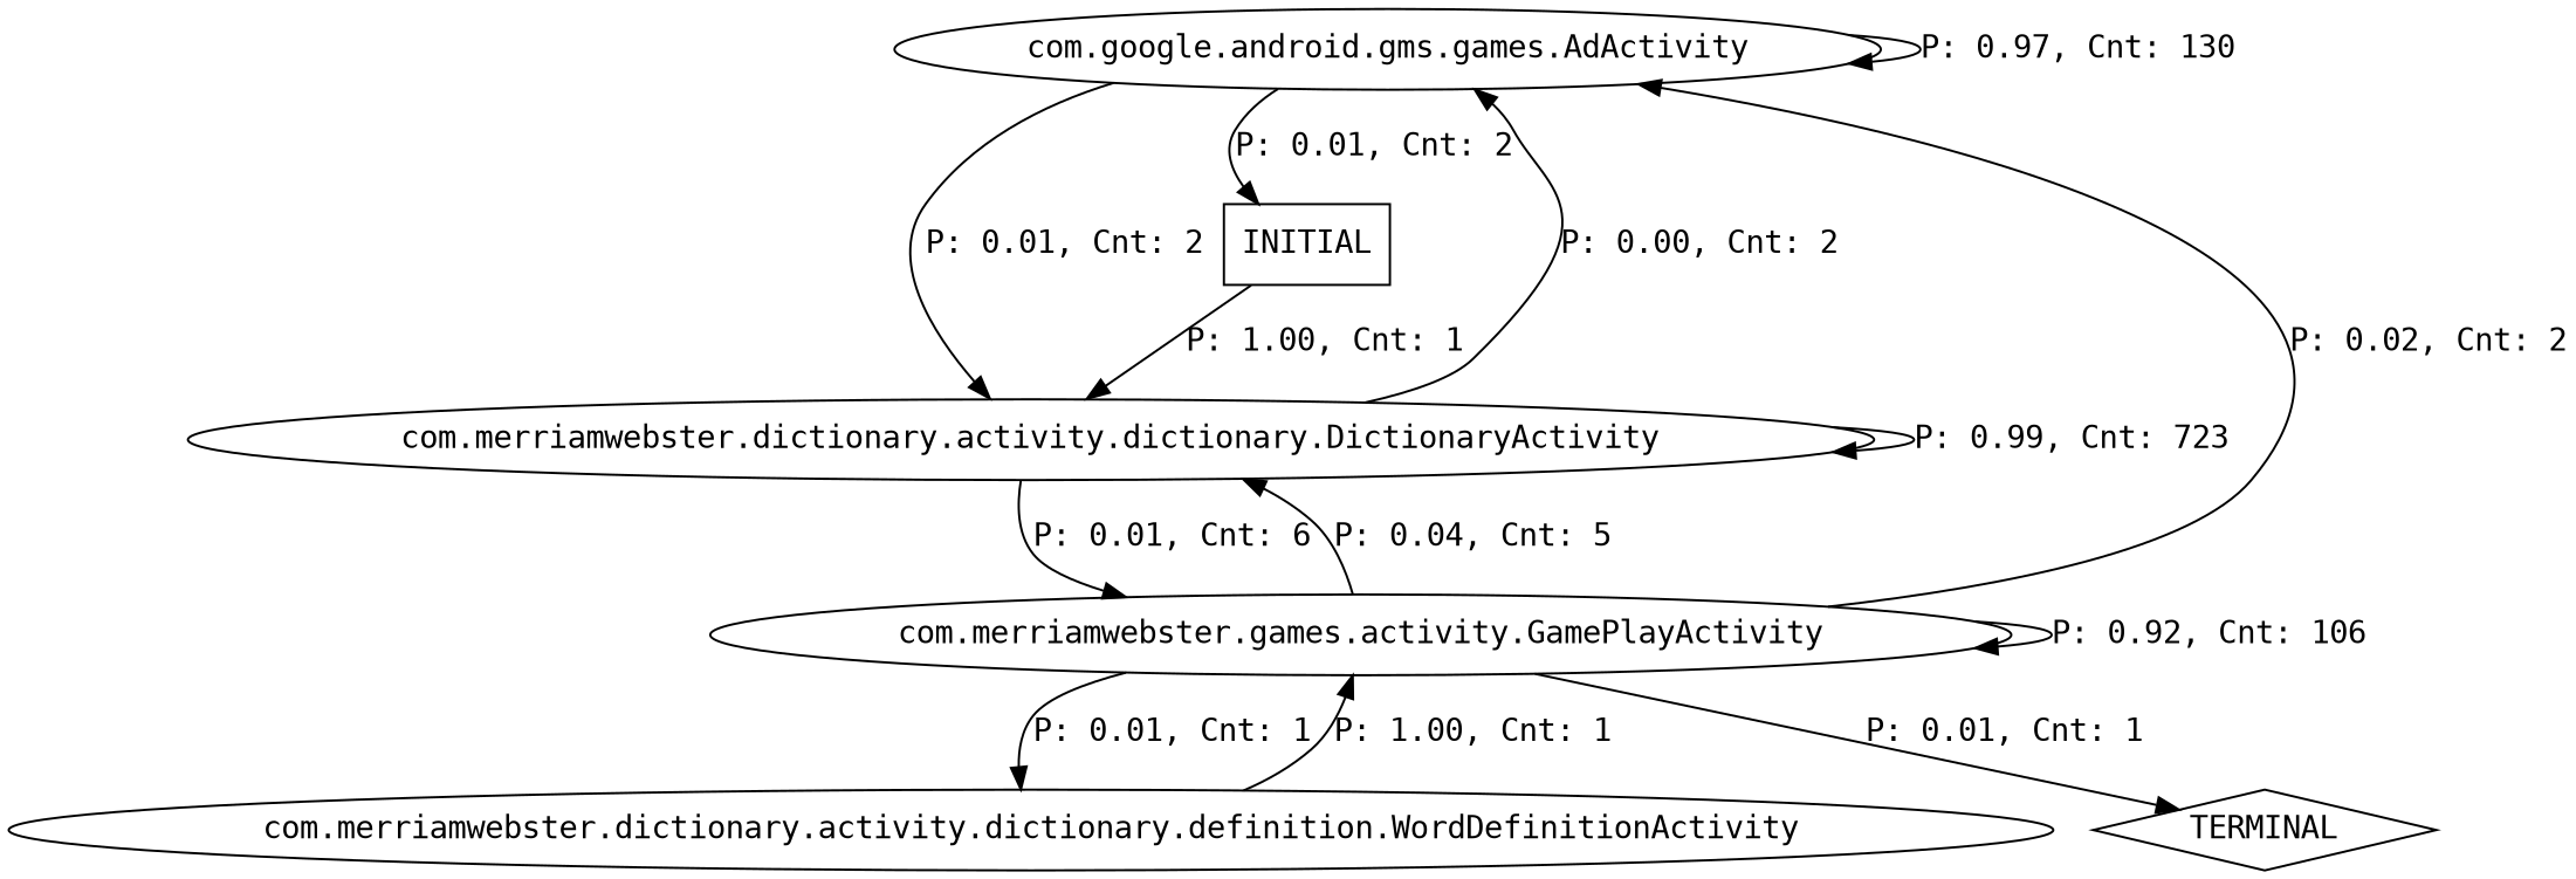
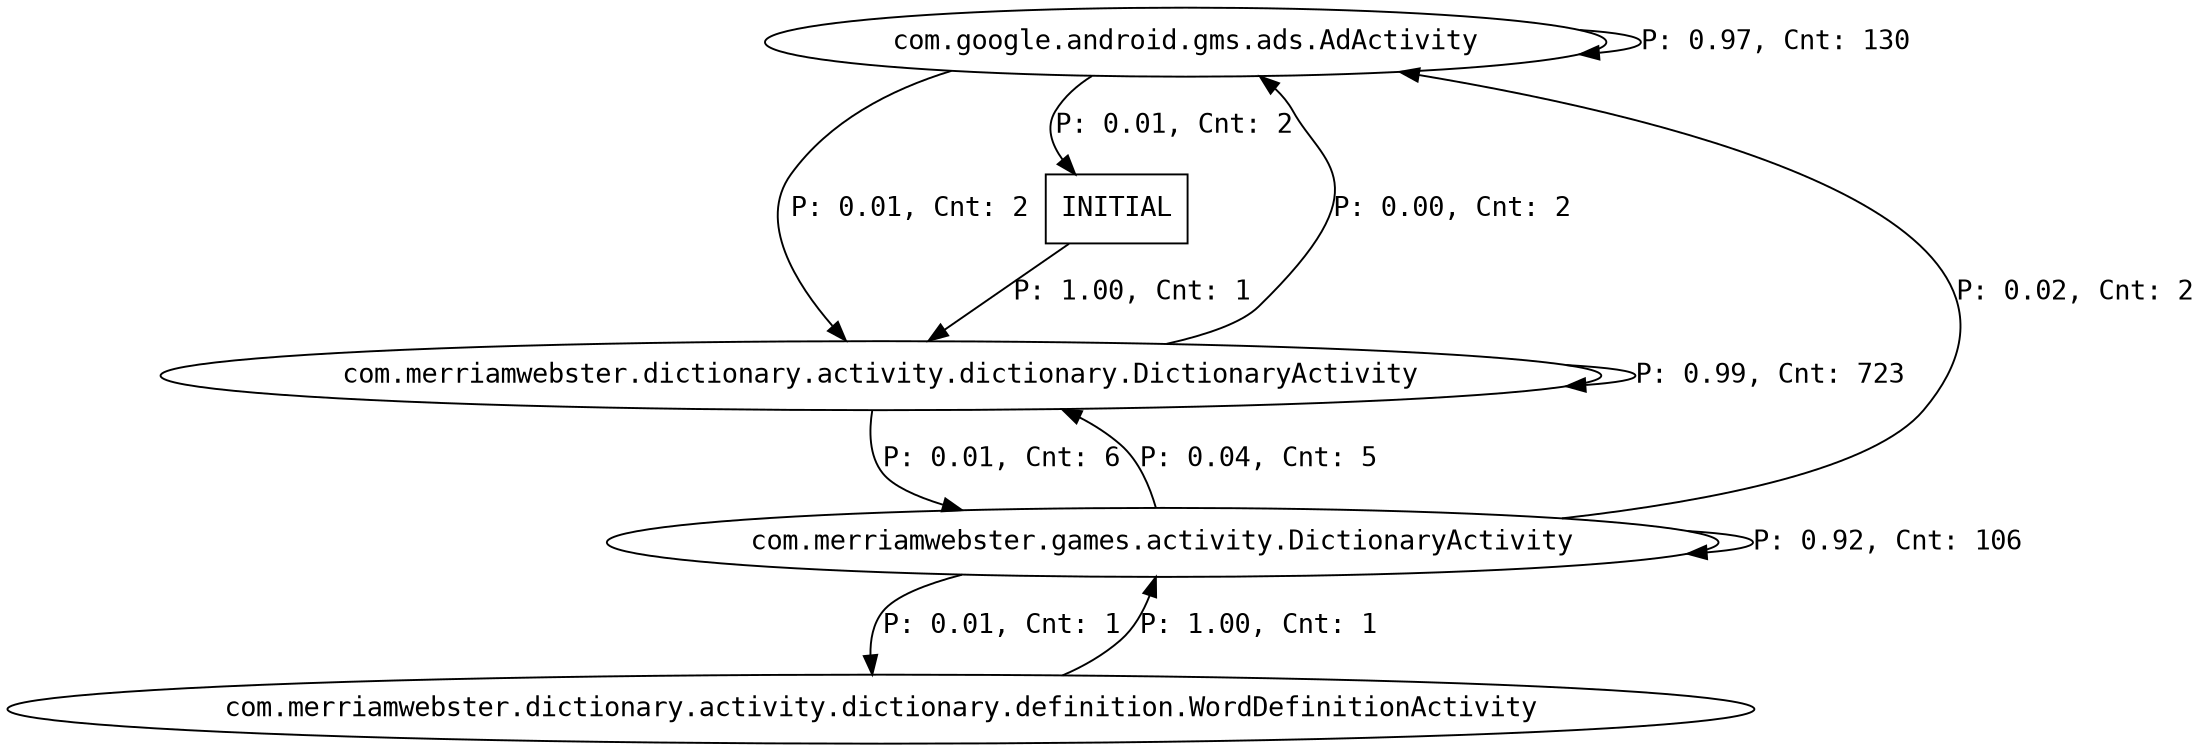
  digraph {
    fontname="DejaVu Sans Mono"
    node [fontname="DejaVu Sans Mono"]
    edge [fontname="DejaVu Sans Mono"]
-   n1 [label="com.google.android.gms.games.AdActivity"]
+   n1 [label="com.google.android.gms.ads.AdActivity"]
    n2 [label="com.merriamwebster.dictionary.activity.dictionary.DictionaryActivity"]
    n3 [label=INITIAL shape=box]
-   n4 [label="com.merriamwebster.games.activity.GamePlayActivity"]
+   n4 [label="com.merriamwebster.games.activity.DictionaryActivity"]
    n5 [label="com.merriamwebster.dictionary.activity.dictionary.definition.WordDefinitionActivity"]
-   n6 [label=TERMINAL shape=diamond]
    n1 -> n1 [label="P: 0.97, Cnt: 130"]
    n1 -> n2 [label="P: 0.01, Cnt: 2"]
    n1 -> n3 [label="P: 0.01, Cnt: 2"]
    n2 -> n1 [label="P: 0.00, Cnt: 2"]
    n2 -> n2 [label="P: 0.99, Cnt: 723"]
    n2 -> n4 [label="P: 0.01, Cnt: 6"]
    n3 -> n2 [label="P: 1.00, Cnt: 1"]
    n4 -> n1 [label="P: 0.02, Cnt: 2"]
    n4 -> n2 [label="P: 0.04, Cnt: 5"]
    n4 -> n4 [label="P: 0.92, Cnt: 106"]
    n4 -> n5 [label="P: 0.01, Cnt: 1"]
-   n4 -> n6 [label="P: 0.01, Cnt: 1"]
    n5 -> n4 [label="P: 1.00, Cnt: 1"]
  }
